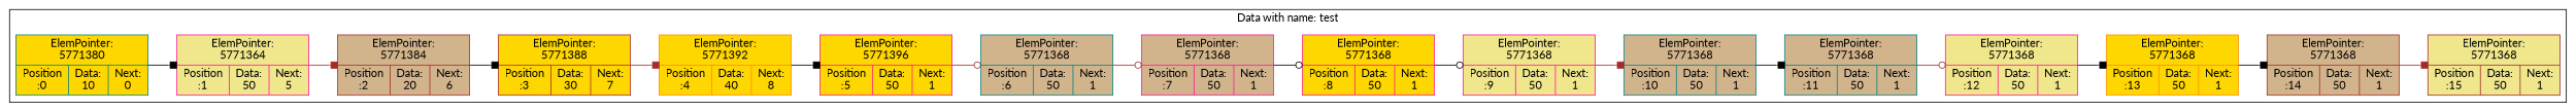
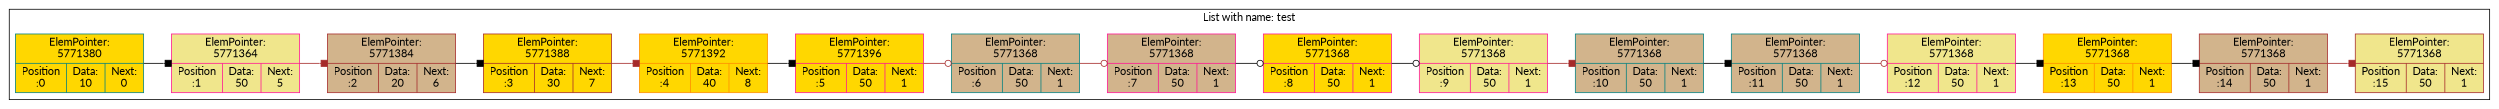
  digraph {
    rankdir=LR
    fontname=Lato
    node [shape=record style=filled fillcolor=gold color=deeppink fontname=Lato]
    edge [color=black arrowhead=box fontname=Lato]
    n1 [label="ElemPointer:\n5771380 | {Position\n:0 | Data:\n10 | Next:\n0}" color=teal]
    n2 [label="ElemPointer:\n5771364 | {Position\n:1 | Data:\n50 | Next:\n5}" fillcolor=khaki]
    n3 [label="ElemPointer:\n5771384 | {Position\n:2 | Data:\n20 | Next:\n6}" fillcolor=tan color=brown]
    n4 [label="ElemPointer:\n5771388 | {Position\n:3 | Data:\n30 | Next:\n7}" color=brown]
    n5 [label="ElemPointer:\n5771392 | {Position\n:4 | Data:\n40 | Next:\n8}" color=darkorange]
    n6 [label="ElemPointer:\n5771396 | {Position\n:5 | Data:\n50 | Next:\n1}"]
    n7 [label="ElemPointer:\n5771368 | {Position\n:6 | Data:\n50 | Next:\n1}" fillcolor=tan color=teal]
    n8 [label="ElemPointer:\n5771368 | {Position\n:7 | Data:\n50 | Next:\n1}" fillcolor=tan]
    n9 [label="ElemPointer:\n5771368 | {Position\n:8 | Data:\n50 | Next:\n1}"]
    n10 [label="ElemPointer:\n5771368 | {Position\n:9 | Data:\n50 | Next:\n1}" fillcolor=khaki]
    n11 [label="ElemPointer:\n5771368 | {Position\n:10 | Data:\n50 | Next:\n1}" fillcolor=tan color=teal]
    n12 [label="ElemPointer:\n5771368 | {Position\n:11 | Data:\n50 | Next:\n1}" fillcolor=tan color=teal]
    n13 [label="ElemPointer:\n5771368 | {Position\n:12 | Data:\n50 | Next:\n1}" fillcolor=khaki]
    n14 [label="ElemPointer:\n5771368 | {Position\n:13 | Data:\n50 | Next:\n1}" color=darkorange]
    n15 [label="ElemPointer:\n5771368 | {Position\n:14 | Data:\n50 | Next:\n1}" fillcolor=tan color=brown]
    n16 [label="ElemPointer:\n5771368 | {Position\n:15 | Data:\n50 | Next:\n1}" fillcolor=khaki color=brown]
    subgraph cluster_1 {
-     label="Data with name: test"
+     label="List with name: test"
      n1
      n2
      n3
      n4
      n5
      n6
      n7
      n8
      n9
      n10
      n11
      n12
      n13
      n14
      n15
      n16
    }
    n1 -> n2
    n2 -> n3 [color=brown]
    n3 -> n4
    n4 -> n5 [color=brown]
    n5 -> n6
    n6 -> n7 [color=brown arrowhead=odot]
    n7 -> n8 [color=brown arrowhead=odot]
    n8 -> n9 [arrowhead=odot]
    n9 -> n10 [arrowhead=odot]
    n10 -> n11 [color=brown]
    n11 -> n12
    n12 -> n13 [color=brown arrowhead=odot]
    n13 -> n14
    n14 -> n15
    n15 -> n16 [color=brown]
  }
